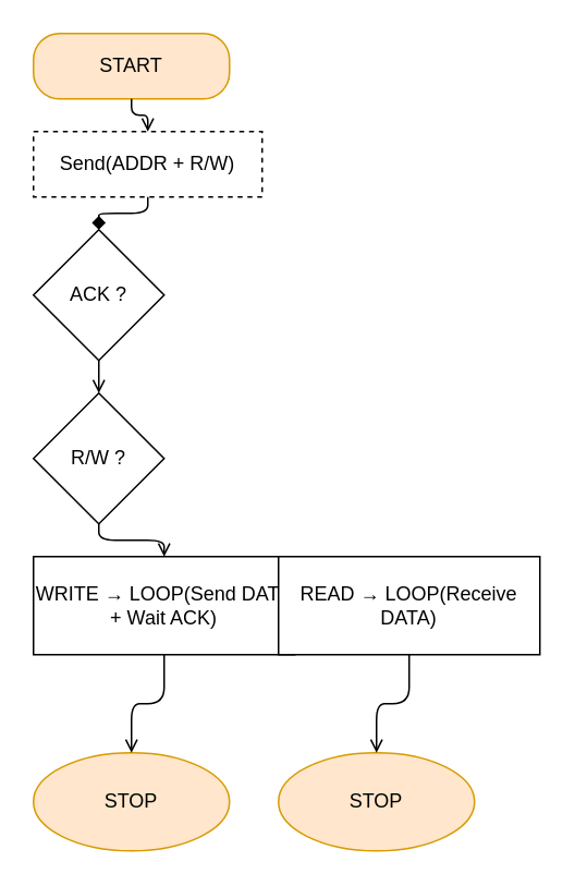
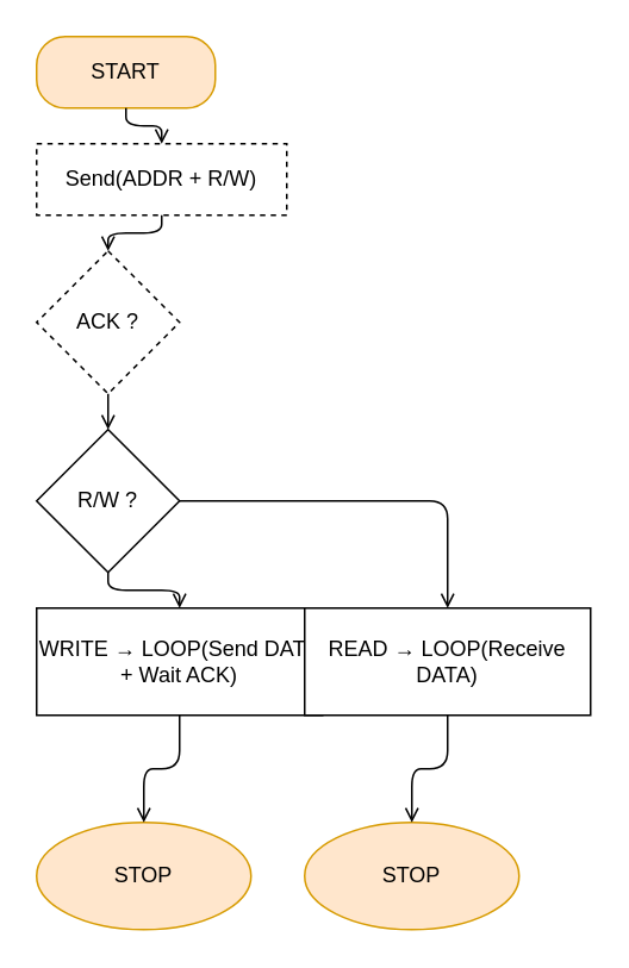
  <mxCell id="0" />
  <mxCell id="1" parent="0" />
- <mxCell id="2" value="START" style="rounded=1;whiteSpace=wrap;html=1;arcSize=40;fillColor=#ffe6cc;strokeColor=#d79b00;" vertex="1" parent="1"><mxGeometry x="20" y="20" width="120" height="40" as="geometry" /></mxCell>
+ <mxCell id="2" value="START" style="rounded=1;whiteSpace=wrap;html=1;arcSize=40;fillColor=#ffe6cc;strokeColor=#d79b00;" vertex="1" parent="1"><mxGeometry x="20" y="20" width="100" height="40" as="geometry" /></mxCell>
  <mxCell id="3" value="Send(ADDR + R/W)" style="rounded=0;whiteSpace=wrap;html=1;dashed=1;" vertex="1" parent="1"><mxGeometry x="20" y="80" width="140" height="40" as="geometry" /></mxCell>
- <mxCell id="4" value="ACK ?" style="rhombus;whiteSpace=wrap;html=1;" vertex="1" parent="1"><mxGeometry x="20" y="140" width="80" height="80" as="geometry" /></mxCell>
+ <mxCell id="4" value="ACK ?" style="rhombus;whiteSpace=wrap;html=1;dashed=1;" vertex="1" parent="1"><mxGeometry x="20" y="140" width="80" height="80" as="geometry" /></mxCell>
  <mxCell id="5" value="R/W ?" style="rhombus;whiteSpace=wrap;html=1;" vertex="1" parent="1"><mxGeometry x="20" y="240" width="80" height="80" as="geometry" /></mxCell>
  <mxCell id="6" value="WRITE → LOOP(Send DATA + Wait ACK)" style="rounded=0;whiteSpace=wrap;html=1;" vertex="1" parent="1"><mxGeometry x="20" y="340" width="160" height="60" as="geometry" /></mxCell>
  <mxCell id="7" value="STOP" style="ellipse;whiteSpace=wrap;html=1;fillColor=#ffe6cc;strokeColor=#d79b00;" vertex="1" parent="1"><mxGeometry x="20" y="460" width="120" height="60" as="geometry" /></mxCell>
  <mxCell id="8" value="READ → LOOP(Receive DATA)" style="rounded=0;whiteSpace=wrap;html=1;" vertex="1" parent="1"><mxGeometry x="170" y="340" width="160" height="60" as="geometry" /></mxCell>
  <mxCell id="9" value="STOP" style="ellipse;whiteSpace=wrap;html=1;fillColor=#ffe6cc;strokeColor=#d79b00;" vertex="1" parent="1"><mxGeometry x="170" y="460" width="120" height="60" as="geometry" /></mxCell>
  <mxCell id="10" style="edgeStyle=orthogonalEdgeStyle;endArrow=open;html=1;" edge="1" parent="1" source="2" target="3"><mxGeometry relative="1" as="geometry" /></mxCell>
- <mxCell id="11" style="edgeStyle=orthogonalEdgeStyle;endArrow=diamond;html=1;" edge="1" parent="1" source="3" target="4"><mxGeometry relative="1" as="geometry" /></mxCell>
+ <mxCell id="11" style="edgeStyle=orthogonalEdgeStyle;endArrow=open;html=1;" edge="1" parent="1" source="3" target="4"><mxGeometry relative="1" as="geometry" /></mxCell>
  <mxCell id="12" style="edgeStyle=orthogonalEdgeStyle;endArrow=open;html=1;" edge="1" parent="1" source="4" target="5"><mxGeometry relative="1" as="geometry" /></mxCell>
  <mxCell id="13" style="edgeStyle=orthogonalEdgeStyle;endArrow=open;html=1;" edge="1" parent="1" source="5" target="6"><mxGeometry relative="1" as="geometry" /></mxCell>
  <mxCell id="14" style="edgeStyle=orthogonalEdgeStyle;endArrow=open;html=1;" edge="1" parent="1" source="6" target="7"><mxGeometry relative="1" as="geometry" /></mxCell>
+ <mxCell id="15" style="edgeStyle=orthogonalEdgeStyle;endArrow=open;html=1;" edge="1" parent="1" source="5" target="8"><mxGeometry relative="1" as="geometry" /></mxCell>
  <mxCell id="16" style="edgeStyle=orthogonalEdgeStyle;endArrow=open;html=1;" edge="1" parent="1" source="8" target="9"><mxGeometry relative="1" as="geometry" /></mxCell>
